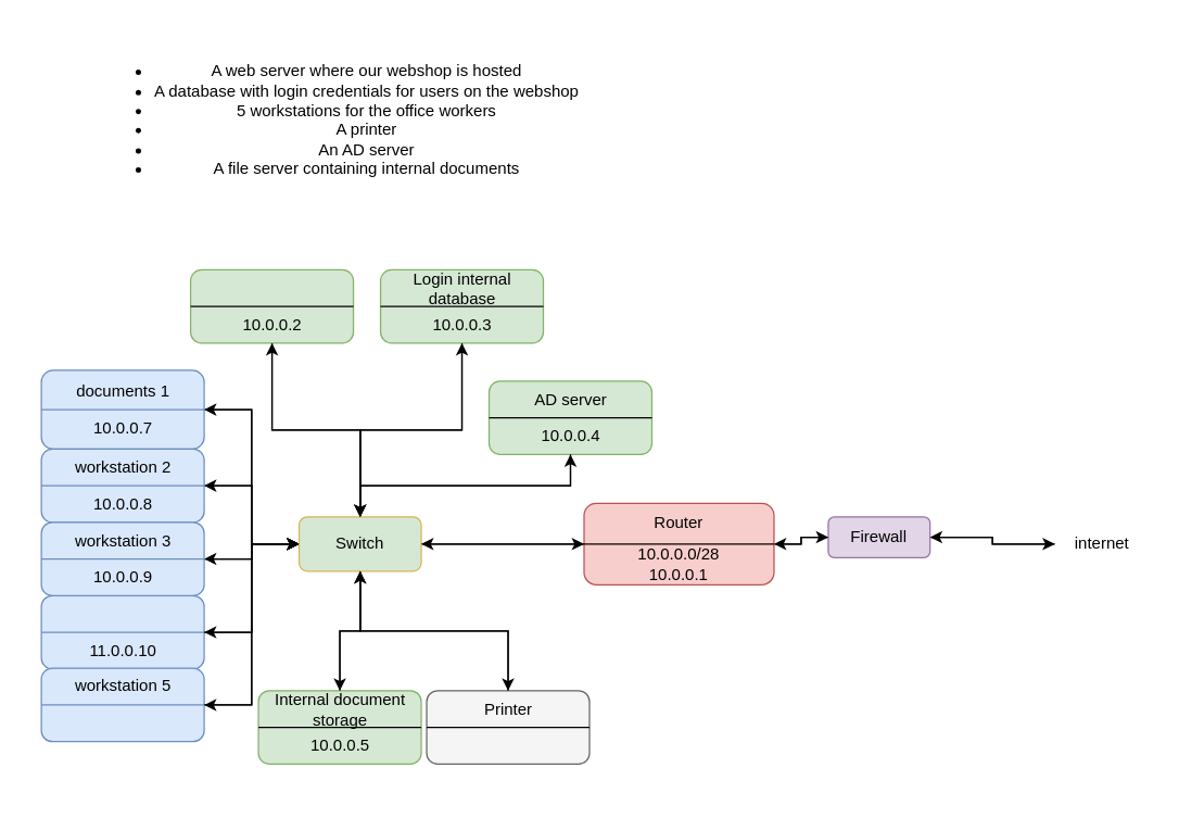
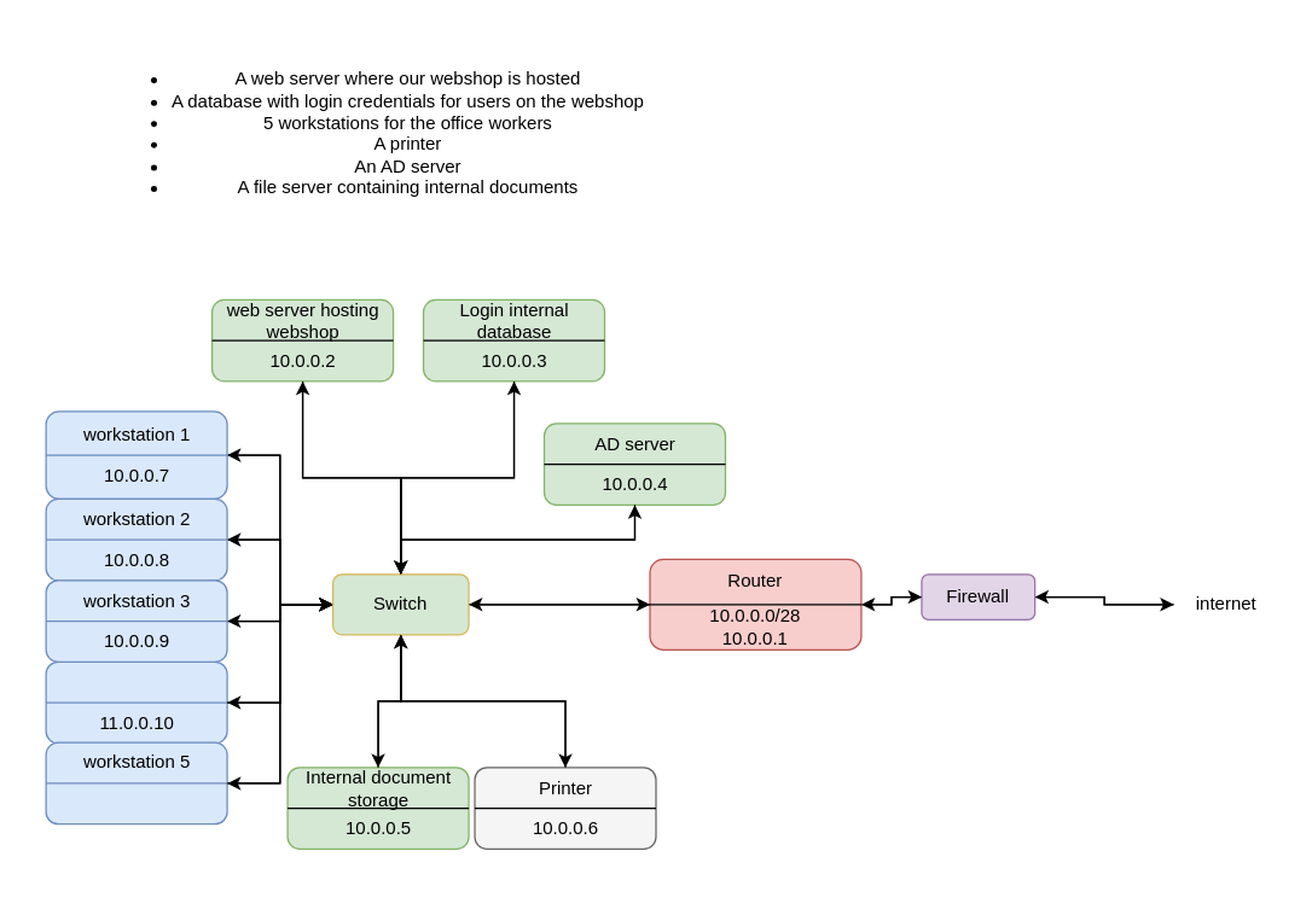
  <mxCell id="0" />
  <mxCell id="1" parent="0" />
  <mxCell id="2" value="&#10;&lt;ul&gt;&lt;li&gt;A web server where our webshop is hosted&lt;/li&gt;&lt;li&gt;A database with login credentials for users on the webshop&lt;/li&gt;&lt;li&gt;5 workstations for the office workers&lt;/li&gt;&lt;li&gt;A printer&lt;/li&gt;&lt;li&gt;An AD server&lt;/li&gt;&lt;li&gt;A file server containing internal documents&lt;/li&gt;&lt;/ul&gt;&#10;&#10;" style="text;html=1;strokeColor=none;fillColor=none;align=center;verticalAlign=middle;whiteSpace=wrap;rounded=0;" parent="1" vertex="1"><mxGeometry y="20" width="460" height="150" as="geometry" x="20" /></mxCell>
  <mxCell id="3" value="" style="group" parent="1" vertex="1" connectable="0"><mxGeometry x="30" y="420" width="120" height="90" as="geometry" /></mxCell>
  <mxCell id="4" value="" style="rounded=1;whiteSpace=wrap;html=1;container=0;fillColor=#dae8fc;strokeColor=#6c8ebf;" parent="3" vertex="1"><mxGeometry y="18" width="120" height="54" as="geometry" /></mxCell>
  <mxCell id="5" value="" style="endArrow=none;html=1;rounded=0;entryX=1;entryY=0.5;entryDx=0;entryDy=0;fillColor=#dae8fc;strokeColor=#6c8ebf;" parent="3" target="4" edge="1"><mxGeometry width="50" height="50" relative="1" as="geometry"><mxPoint y="45" as="sourcePoint" /><mxPoint x="56.842" y="45" as="targetPoint" /></mxGeometry></mxCell>
  <mxCell id="6" value="11.0.0.10" style="text;html=1;strokeColor=none;fillColor=none;align=center;verticalAlign=middle;whiteSpace=wrap;rounded=0;container=0;" parent="3" vertex="1"><mxGeometry x="8.571" y="45" width="102.857" height="27" as="geometry" /></mxCell>
  <mxCell id="7" style="edgeStyle=orthogonalEdgeStyle;rounded=0;orthogonalLoop=1;jettySize=auto;html=1;exitX=0;exitY=0.5;exitDx=0;exitDy=0;entryX=1;entryY=0.5;entryDx=0;entryDy=0;" edge="1" parent="1" source="8" target="19"><mxGeometry relative="1" as="geometry" /></mxCell>
  <mxCell id="8" value="internet" style="text;html=1;strokeColor=none;fillColor=none;align=center;verticalAlign=middle;whiteSpace=wrap;rounded=0;" vertex="1" parent="1"><mxGeometry x="777" y="385" width="70" height="30" as="geometry" /></mxCell>
  <mxCell id="9" style="edgeStyle=orthogonalEdgeStyle;rounded=0;orthogonalLoop=1;jettySize=auto;html=1;exitX=0;exitY=0.5;exitDx=0;exitDy=0;entryX=1;entryY=0.5;entryDx=0;entryDy=0;" edge="1" parent="1" source="37" target="61"><mxGeometry relative="1" as="geometry" /></mxCell>
  <mxCell id="10" style="edgeStyle=orthogonalEdgeStyle;rounded=0;orthogonalLoop=1;jettySize=auto;html=1;exitX=0;exitY=0.5;exitDx=0;exitDy=0;entryX=1;entryY=0.5;entryDx=0;entryDy=0;" edge="1" parent="1" source="37" target="65"><mxGeometry relative="1" as="geometry" /></mxCell>
  <mxCell id="11" style="edgeStyle=orthogonalEdgeStyle;rounded=0;orthogonalLoop=1;jettySize=auto;html=1;exitX=0;exitY=0.5;exitDx=0;exitDy=0;entryX=1;entryY=0.5;entryDx=0;entryDy=0;" edge="1" parent="1" source="37" target="69"><mxGeometry relative="1" as="geometry" /></mxCell>
  <mxCell id="12" style="edgeStyle=orthogonalEdgeStyle;rounded=0;orthogonalLoop=1;jettySize=auto;html=1;exitX=0;exitY=0.5;exitDx=0;exitDy=0;entryX=1;entryY=0.5;entryDx=0;entryDy=0;" edge="1" parent="1" source="37" target="4"><mxGeometry relative="1" as="geometry" /></mxCell>
  <mxCell id="13" style="edgeStyle=orthogonalEdgeStyle;rounded=0;orthogonalLoop=1;jettySize=auto;html=1;exitX=1;exitY=0.5;exitDx=0;exitDy=0;entryX=0;entryY=0.5;entryDx=0;entryDy=0;" edge="1" parent="1" source="61" target="37"><mxGeometry relative="1" as="geometry" /></mxCell>
  <mxCell id="14" style="edgeStyle=orthogonalEdgeStyle;rounded=0;orthogonalLoop=1;jettySize=auto;html=1;exitX=1;exitY=0.5;exitDx=0;exitDy=0;entryX=0;entryY=0.5;entryDx=0;entryDy=0;" edge="1" parent="1" source="65" target="37"><mxGeometry relative="1" as="geometry" /></mxCell>
  <mxCell id="15" style="edgeStyle=orthogonalEdgeStyle;rounded=0;orthogonalLoop=1;jettySize=auto;html=1;exitX=1;exitY=0.5;exitDx=0;exitDy=0;entryX=0;entryY=0.5;entryDx=0;entryDy=0;" edge="1" parent="1" source="69" target="37"><mxGeometry relative="1" as="geometry" /></mxCell>
  <mxCell id="16" style="edgeStyle=orthogonalEdgeStyle;rounded=0;orthogonalLoop=1;jettySize=auto;html=1;exitX=1;exitY=0.5;exitDx=0;exitDy=0;entryX=0;entryY=0.5;entryDx=0;entryDy=0;" edge="1" parent="1" source="4" target="37"><mxGeometry relative="1" as="geometry" /></mxCell>
  <mxCell id="17" style="edgeStyle=orthogonalEdgeStyle;rounded=0;orthogonalLoop=1;jettySize=auto;html=1;exitX=0;exitY=0.5;exitDx=0;exitDy=0;entryX=1;entryY=0.5;entryDx=0;entryDy=0;" edge="1" parent="1" source="19" target="26"><mxGeometry relative="1" as="geometry" /></mxCell>
  <mxCell id="18" style="edgeStyle=orthogonalEdgeStyle;rounded=0;orthogonalLoop=1;jettySize=auto;html=1;entryX=0;entryY=0.5;entryDx=0;entryDy=0;" edge="1" parent="1" source="19" target="8"><mxGeometry relative="1" as="geometry" /></mxCell>
  <mxCell id="19" value="Firewall" style="rounded=1;whiteSpace=wrap;html=1;fillColor=#e1d5e7;strokeColor=#9673a6;" vertex="1" parent="1"><mxGeometry x="610" y="380" width="75" height="30" as="geometry" /></mxCell>
  <mxCell id="20" value="" style="group" vertex="1" connectable="0" parent="1"><mxGeometry x="140" y="180" width="120" height="90" as="geometry" /></mxCell>
  <mxCell id="21" value="" style="rounded=1;whiteSpace=wrap;html=1;container=0;fillColor=#d5e8d4;strokeColor=#82b366;" vertex="1" parent="20"><mxGeometry y="18" width="120" height="54" as="geometry" /></mxCell>
  <mxCell id="22" value="" style="endArrow=none;html=1;rounded=0;entryX=1;entryY=0.5;entryDx=0;entryDy=0;" edge="1" parent="20" target="21"><mxGeometry width="50" height="50" relative="1" as="geometry"><mxPoint y="45" as="sourcePoint" /><mxPoint x="56.842" y="45" as="targetPoint" /></mxGeometry></mxCell>
+ <mxCell id="23" value="web server hosting webshop" style="text;html=1;strokeColor=none;fillColor=none;align=center;verticalAlign=middle;whiteSpace=wrap;rounded=0;container=0;" vertex="1" parent="20"><mxGeometry x="8.571" y="18" width="102.857" height="27" as="geometry" /></mxCell>
  <mxCell id="24" value="10.0.0.2" style="text;html=1;strokeColor=none;fillColor=none;align=center;verticalAlign=middle;whiteSpace=wrap;rounded=0;container=0;" vertex="1" parent="20"><mxGeometry x="8.571" y="45" width="102.857" height="27" as="geometry" /></mxCell>
  <mxCell id="25" style="edgeStyle=orthogonalEdgeStyle;rounded=0;orthogonalLoop=1;jettySize=auto;html=1;exitX=1;exitY=0.5;exitDx=0;exitDy=0;" edge="1" parent="1" source="26" target="19"><mxGeometry relative="1" as="geometry" /></mxCell>
  <mxCell id="26" value="" style="rounded=1;whiteSpace=wrap;html=1;container=0;fillColor=#f8cecc;strokeColor=#b85450;" parent="1" vertex="1"><mxGeometry x="430" y="370" width="140" height="60" as="geometry" /></mxCell>
  <mxCell id="27" value="" style="endArrow=none;html=1;rounded=0;entryX=1;entryY=0.5;entryDx=0;entryDy=0;" parent="1" target="26" edge="1"><mxGeometry width="50" height="50" relative="1" as="geometry"><mxPoint x="430" y="400" as="sourcePoint" /><mxPoint x="496.316" y="400" as="targetPoint" /></mxGeometry></mxCell>
  <mxCell id="28" value="Router" style="text;html=1;strokeColor=none;fillColor=none;align=center;verticalAlign=middle;whiteSpace=wrap;rounded=0;container=0;" parent="1" vertex="1"><mxGeometry x="440" y="370" width="120" height="30" as="geometry" /></mxCell>
  <mxCell id="29" value="10.0.0.0/28&lt;br&gt;10.0.0.1" style="text;html=1;strokeColor=none;fillColor=none;align=center;verticalAlign=middle;whiteSpace=wrap;rounded=0;container=0;" parent="1" vertex="1"><mxGeometry x="440" y="400" width="120" height="30" as="geometry" /></mxCell>
  <mxCell id="30" style="edgeStyle=orthogonalEdgeStyle;rounded=0;orthogonalLoop=1;jettySize=auto;html=1;exitX=1;exitY=0.5;exitDx=0;exitDy=0;entryX=0;entryY=0.5;entryDx=0;entryDy=0;" edge="1" parent="1" source="37" target="26"><mxGeometry relative="1" as="geometry" /></mxCell>
  <mxCell id="31" style="edgeStyle=orthogonalEdgeStyle;rounded=0;orthogonalLoop=1;jettySize=auto;html=1;exitX=0.5;exitY=0;exitDx=0;exitDy=0;entryX=0.5;entryY=1;entryDx=0;entryDy=0;" edge="1" parent="1" source="37" target="24"><mxGeometry relative="1" as="geometry" /></mxCell>
  <mxCell id="32" style="edgeStyle=orthogonalEdgeStyle;rounded=0;orthogonalLoop=1;jettySize=auto;html=1;exitX=0.5;exitY=0;exitDx=0;exitDy=0;entryX=0.5;entryY=1;entryDx=0;entryDy=0;" edge="1" parent="1" source="37" target="49"><mxGeometry relative="1" as="geometry" /></mxCell>
  <mxCell id="33" style="edgeStyle=orthogonalEdgeStyle;rounded=0;orthogonalLoop=1;jettySize=auto;html=1;exitX=0.5;exitY=1;exitDx=0;exitDy=0;entryX=0.5;entryY=0;entryDx=0;entryDy=0;" edge="1" parent="1" source="37" target="43"><mxGeometry relative="1" as="geometry" /></mxCell>
  <mxCell id="34" style="edgeStyle=orthogonalEdgeStyle;rounded=0;orthogonalLoop=1;jettySize=auto;html=1;exitX=0.5;exitY=1;exitDx=0;exitDy=0;entryX=0.5;entryY=0;entryDx=0;entryDy=0;" edge="1" parent="1" source="37" target="53"><mxGeometry relative="1" as="geometry" /></mxCell>
  <mxCell id="35" style="edgeStyle=orthogonalEdgeStyle;rounded=0;orthogonalLoop=1;jettySize=auto;html=1;exitX=0.5;exitY=0;exitDx=0;exitDy=0;entryX=0.5;entryY=1;entryDx=0;entryDy=0;" edge="1" parent="1" source="37" target="60"><mxGeometry relative="1" as="geometry" /></mxCell>
  <mxCell id="36" style="edgeStyle=orthogonalEdgeStyle;rounded=0;orthogonalLoop=1;jettySize=auto;html=1;exitX=0;exitY=0.5;exitDx=0;exitDy=0;entryX=1;entryY=0.5;entryDx=0;entryDy=0;" edge="1" parent="1" source="37" target="74"><mxGeometry relative="1" as="geometry" /></mxCell>
  <mxCell id="37" value="Switch" style="rounded=1;whiteSpace=wrap;html=1;fillColor=#d5e8d4;strokeColor=#d6b656;" vertex="1" parent="1"><mxGeometry x="220" y="380" width="90" height="40" as="geometry" /></mxCell>
  <mxCell id="38" style="edgeStyle=orthogonalEdgeStyle;rounded=0;orthogonalLoop=1;jettySize=auto;html=1;exitX=0;exitY=0.5;exitDx=0;exitDy=0;entryX=1;entryY=0.5;entryDx=0;entryDy=0;" edge="1" parent="1" source="26" target="37"><mxGeometry relative="1" as="geometry" /></mxCell>
  <mxCell id="39" style="edgeStyle=orthogonalEdgeStyle;rounded=0;orthogonalLoop=1;jettySize=auto;html=1;exitX=0.5;exitY=1;exitDx=0;exitDy=0;entryX=0.5;entryY=0;entryDx=0;entryDy=0;" edge="1" parent="1" source="24" target="37"><mxGeometry relative="1" as="geometry" /></mxCell>
  <mxCell id="40" value="" style="group" vertex="1" connectable="0" parent="1"><mxGeometry x="314" y="490" width="120" height="90" as="geometry" /></mxCell>
  <mxCell id="41" value="" style="rounded=1;whiteSpace=wrap;html=1;container=0;fillColor=#f5f5f5;strokeColor=#666666;fontColor=#333333;" vertex="1" parent="40"><mxGeometry y="18" width="120" height="54" as="geometry" /></mxCell>
  <mxCell id="42" value="" style="endArrow=none;html=1;rounded=0;entryX=1;entryY=0.5;entryDx=0;entryDy=0;" edge="1" parent="40" target="41"><mxGeometry width="50" height="50" relative="1" as="geometry"><mxPoint y="45" as="sourcePoint" /><mxPoint x="56.842" y="45" as="targetPoint" /></mxGeometry></mxCell>
  <mxCell id="43" value="Printer" style="text;html=1;strokeColor=none;fillColor=none;align=center;verticalAlign=middle;whiteSpace=wrap;rounded=0;container=0;" vertex="1" parent="40"><mxGeometry x="8.571" y="18" width="102.857" height="27" as="geometry" /></mxCell>
+ <mxCell id="44" value="10.0.0.6" style="text;html=1;strokeColor=none;fillColor=none;align=center;verticalAlign=middle;whiteSpace=wrap;rounded=0;container=0;" vertex="1" parent="40"><mxGeometry x="8.571" y="45" width="102.857" height="27" as="geometry" /></mxCell>
  <mxCell id="45" value="" style="rounded=1;whiteSpace=wrap;html=1;container=0;fillColor=#d5e8d4;strokeColor=#82b366;" vertex="1" parent="1"><mxGeometry x="280" y="198" width="120" height="54" as="geometry" /></mxCell>
  <mxCell id="46" value="" style="endArrow=none;html=1;rounded=0;entryX=1;entryY=0.5;entryDx=0;entryDy=0;" edge="1" parent="1" target="45"><mxGeometry width="50" height="50" relative="1" as="geometry"><mxPoint x="280" y="225" as="sourcePoint" /><mxPoint x="336.842" y="225" as="targetPoint" /></mxGeometry></mxCell>
  <mxCell id="47" value="Login internal database" style="text;html=1;strokeColor=none;fillColor=none;align=center;verticalAlign=middle;whiteSpace=wrap;rounded=0;container=0;" vertex="1" parent="1"><mxGeometry x="288.571" y="198" width="102.857" height="27" as="geometry" /></mxCell>
  <mxCell id="48" style="edgeStyle=orthogonalEdgeStyle;rounded=0;orthogonalLoop=1;jettySize=auto;html=1;exitX=0.5;exitY=1;exitDx=0;exitDy=0;entryX=0.5;entryY=0;entryDx=0;entryDy=0;" edge="1" parent="1" source="49" target="37"><mxGeometry relative="1" as="geometry" /></mxCell>
  <mxCell id="49" value="10.0.0.3" style="text;html=1;strokeColor=none;fillColor=none;align=center;verticalAlign=middle;whiteSpace=wrap;rounded=0;container=0;" vertex="1" parent="1"><mxGeometry x="288.571" y="225" width="102.857" height="27" as="geometry" /></mxCell>
  <mxCell id="50" value="" style="rounded=1;whiteSpace=wrap;html=1;container=0;fillColor=#d5e8d4;strokeColor=#82b366;" vertex="1" parent="1"><mxGeometry x="190" y="508" width="120" height="54" as="geometry" /></mxCell>
  <mxCell id="51" value="" style="endArrow=none;html=1;rounded=0;entryX=1;entryY=0.5;entryDx=0;entryDy=0;" edge="1" parent="1" target="50"><mxGeometry width="50" height="50" relative="1" as="geometry"><mxPoint x="190" y="535" as="sourcePoint" /><mxPoint x="246.842" y="535" as="targetPoint" /></mxGeometry></mxCell>
  <mxCell id="52" style="edgeStyle=orthogonalEdgeStyle;rounded=0;orthogonalLoop=1;jettySize=auto;html=1;exitX=0.5;exitY=0;exitDx=0;exitDy=0;entryX=0.5;entryY=1;entryDx=0;entryDy=0;" edge="1" parent="1" source="53" target="37"><mxGeometry relative="1" as="geometry" /></mxCell>
  <mxCell id="53" value="Internal document storage" style="text;html=1;strokeColor=none;fillColor=none;align=center;verticalAlign=middle;whiteSpace=wrap;rounded=0;container=0;" vertex="1" parent="1"><mxGeometry x="198.571" y="508" width="102.857" height="27" as="geometry" /></mxCell>
  <mxCell id="54" value="10.0.0.5" style="text;html=1;strokeColor=none;fillColor=none;align=center;verticalAlign=middle;whiteSpace=wrap;rounded=0;container=0;" vertex="1" parent="1"><mxGeometry x="198.571" y="535" width="102.857" height="27" as="geometry" /></mxCell>
  <mxCell id="55" style="edgeStyle=orthogonalEdgeStyle;rounded=0;orthogonalLoop=1;jettySize=auto;html=1;exitX=0.5;exitY=0;exitDx=0;exitDy=0;entryX=0.5;entryY=1;entryDx=0;entryDy=0;" edge="1" parent="1" source="43" target="37"><mxGeometry relative="1" as="geometry" /></mxCell>
  <mxCell id="56" value="" style="rounded=1;whiteSpace=wrap;html=1;container=0;fillColor=#d5e8d4;strokeColor=#82b366;" vertex="1" parent="1"><mxGeometry x="360" y="280" width="120" height="54" as="geometry" /></mxCell>
  <mxCell id="57" value="" style="endArrow=none;html=1;rounded=0;entryX=1;entryY=0.5;entryDx=0;entryDy=0;" edge="1" parent="1" target="56"><mxGeometry width="50" height="50" relative="1" as="geometry"><mxPoint x="360" y="307" as="sourcePoint" /><mxPoint x="416.842" y="307" as="targetPoint" /></mxGeometry></mxCell>
  <mxCell id="58" value="AD server" style="text;html=1;strokeColor=none;fillColor=none;align=center;verticalAlign=middle;whiteSpace=wrap;rounded=0;container=0;" vertex="1" parent="1"><mxGeometry x="368.571" y="280" width="102.857" height="27" as="geometry" /></mxCell>
  <mxCell id="59" style="edgeStyle=orthogonalEdgeStyle;rounded=0;orthogonalLoop=1;jettySize=auto;html=1;exitX=0.5;exitY=1;exitDx=0;exitDy=0;entryX=0.5;entryY=0;entryDx=0;entryDy=0;" edge="1" parent="1" source="60" target="37"><mxGeometry relative="1" as="geometry" /></mxCell>
  <mxCell id="60" value="10.0.0.4" style="text;html=1;strokeColor=none;fillColor=none;align=center;verticalAlign=middle;whiteSpace=wrap;rounded=0;container=0;" vertex="1" parent="1"><mxGeometry x="368.571" y="307" width="102.857" height="27" as="geometry" /></mxCell>
  <mxCell id="61" value="" style="rounded=1;whiteSpace=wrap;html=1;container=0;fillColor=#dae8fc;strokeColor=#6c8ebf;" parent="1" vertex="1"><mxGeometry x="30" y="272" width="120" height="58" as="geometry" /></mxCell>
  <mxCell id="62" value="" style="endArrow=none;html=1;rounded=0;entryX=1;entryY=0.5;entryDx=0;entryDy=0;fillColor=#dae8fc;strokeColor=#6c8ebf;" parent="1" target="61" edge="1"><mxGeometry width="50" height="50" relative="1" as="geometry"><mxPoint x="30" y="301" as="sourcePoint" /><mxPoint x="86.842" y="301" as="targetPoint" /></mxGeometry></mxCell>
- <mxCell id="63" value="documents 1" style="text;html=1;strokeColor=none;fillColor=none;align=center;verticalAlign=middle;whiteSpace=wrap;rounded=0;container=0;" parent="1" vertex="1"><mxGeometry x="38.571" y="274" width="102.857" height="27" as="geometry" /></mxCell>
+ <mxCell id="63" value="workstation 1" style="text;html=1;strokeColor=none;fillColor=none;align=center;verticalAlign=middle;whiteSpace=wrap;rounded=0;container=0;" parent="1" vertex="1"><mxGeometry x="38.571" y="274" width="102.857" height="27" as="geometry" /></mxCell>
  <mxCell id="64" value="10.0.0.7" style="text;html=1;strokeColor=none;fillColor=none;align=center;verticalAlign=middle;whiteSpace=wrap;rounded=0;container=0;" parent="1" vertex="1"><mxGeometry x="38.571" y="301" width="102.857" height="27" as="geometry" /></mxCell>
  <mxCell id="65" value="" style="rounded=1;whiteSpace=wrap;html=1;container=0;fillColor=#dae8fc;strokeColor=#6c8ebf;" parent="1" vertex="1"><mxGeometry x="30" y="330" width="120" height="54" as="geometry" /></mxCell>
  <mxCell id="66" value="" style="endArrow=none;html=1;rounded=0;entryX=1;entryY=0.5;entryDx=0;entryDy=0;fillColor=#dae8fc;strokeColor=#6c8ebf;" parent="1" target="65" edge="1"><mxGeometry width="50" height="50" relative="1" as="geometry"><mxPoint x="30" y="357" as="sourcePoint" /><mxPoint x="86.842" y="357" as="targetPoint" /></mxGeometry></mxCell>
  <mxCell id="67" value="workstation 2" style="text;html=1;strokeColor=none;fillColor=none;align=center;verticalAlign=middle;whiteSpace=wrap;rounded=0;container=0;" parent="1" vertex="1"><mxGeometry x="38.571" y="330" width="102.857" height="27" as="geometry" /></mxCell>
  <mxCell id="68" value="10.0.0.8" style="text;html=1;strokeColor=none;fillColor=none;align=center;verticalAlign=middle;whiteSpace=wrap;rounded=0;container=0;" parent="1" vertex="1"><mxGeometry x="38.571" y="357" width="102.857" height="27" as="geometry" /></mxCell>
  <mxCell id="69" value="" style="rounded=1;whiteSpace=wrap;html=1;container=0;fillColor=#dae8fc;strokeColor=#6c8ebf;" parent="1" vertex="1"><mxGeometry x="30" y="384" width="120" height="54" as="geometry" /></mxCell>
  <mxCell id="70" value="" style="endArrow=none;html=1;rounded=0;entryX=1;entryY=0.5;entryDx=0;entryDy=0;fillColor=#dae8fc;strokeColor=#6c8ebf;" parent="1" target="69" edge="1"><mxGeometry width="50" height="50" relative="1" as="geometry"><mxPoint x="30" y="411" as="sourcePoint" /><mxPoint x="86.842" y="411" as="targetPoint" /></mxGeometry></mxCell>
  <mxCell id="71" value="workstation 3" style="text;html=1;strokeColor=none;fillColor=none;align=center;verticalAlign=middle;whiteSpace=wrap;rounded=0;container=0;" parent="1" vertex="1"><mxGeometry x="38.571" y="384" width="102.857" height="27" as="geometry" /></mxCell>
  <mxCell id="72" value="10.0.0.9" style="text;html=1;strokeColor=none;fillColor=none;align=center;verticalAlign=middle;whiteSpace=wrap;rounded=0;container=0;" parent="1" vertex="1"><mxGeometry x="38.571" y="411" width="102.857" height="27" as="geometry" /></mxCell>
  <mxCell id="73" value="" style="group" vertex="1" connectable="0" parent="1"><mxGeometry x="30" y="473.5" width="120" height="90" as="geometry" /></mxCell>
  <mxCell id="74" value="" style="rounded=1;whiteSpace=wrap;html=1;container=0;fillColor=#dae8fc;strokeColor=#6c8ebf;" vertex="1" parent="73"><mxGeometry y="18" width="120" height="54" as="geometry" /></mxCell>
  <mxCell id="75" value="" style="endArrow=none;html=1;rounded=0;entryX=1;entryY=0.5;entryDx=0;entryDy=0;fillColor=#dae8fc;strokeColor=#6c8ebf;" edge="1" parent="73" target="74"><mxGeometry width="50" height="50" relative="1" as="geometry"><mxPoint y="45" as="sourcePoint" /><mxPoint x="56.842" y="45" as="targetPoint" /></mxGeometry></mxCell>
  <mxCell id="76" value="workstation 5" style="text;html=1;strokeColor=none;fillColor=none;align=center;verticalAlign=middle;whiteSpace=wrap;rounded=0;container=0;" vertex="1" parent="73"><mxGeometry x="8.571" y="18" width="102.857" height="27" as="geometry" /></mxCell>
  <mxCell id="77" style="edgeStyle=orthogonalEdgeStyle;rounded=0;orthogonalLoop=1;jettySize=auto;html=1;exitX=1;exitY=0.5;exitDx=0;exitDy=0;entryX=0;entryY=0.5;entryDx=0;entryDy=0;" edge="1" parent="1" source="74" target="37"><mxGeometry relative="1" as="geometry" /></mxCell>
